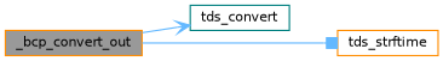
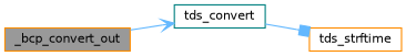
  digraph {
    rankdir=LR
    node [color=darkorange fillcolor=white fontname=Helvetica fontsize=10 shape=box style=filled]
    edge [color=steelblue1 fontname=Helvetica fontsize=10 labelfontname=Helvetica labelfontsize=10 style=solid]
    n1 [fillcolor=grey60 fontcolor=black height=0.2 label=_bcp_convert_out width=0.4]
    n2 [color=teal height=0.2 label=tds_convert width=0.4]
    n3 [height=0.2 label=tds_strftime width=0.4]
    n1 -> n2 [arrowhead=vee]
-   n1 -> n3 [arrowhead=box]
+   n2 -> n3 [arrowhead=box]
  }
